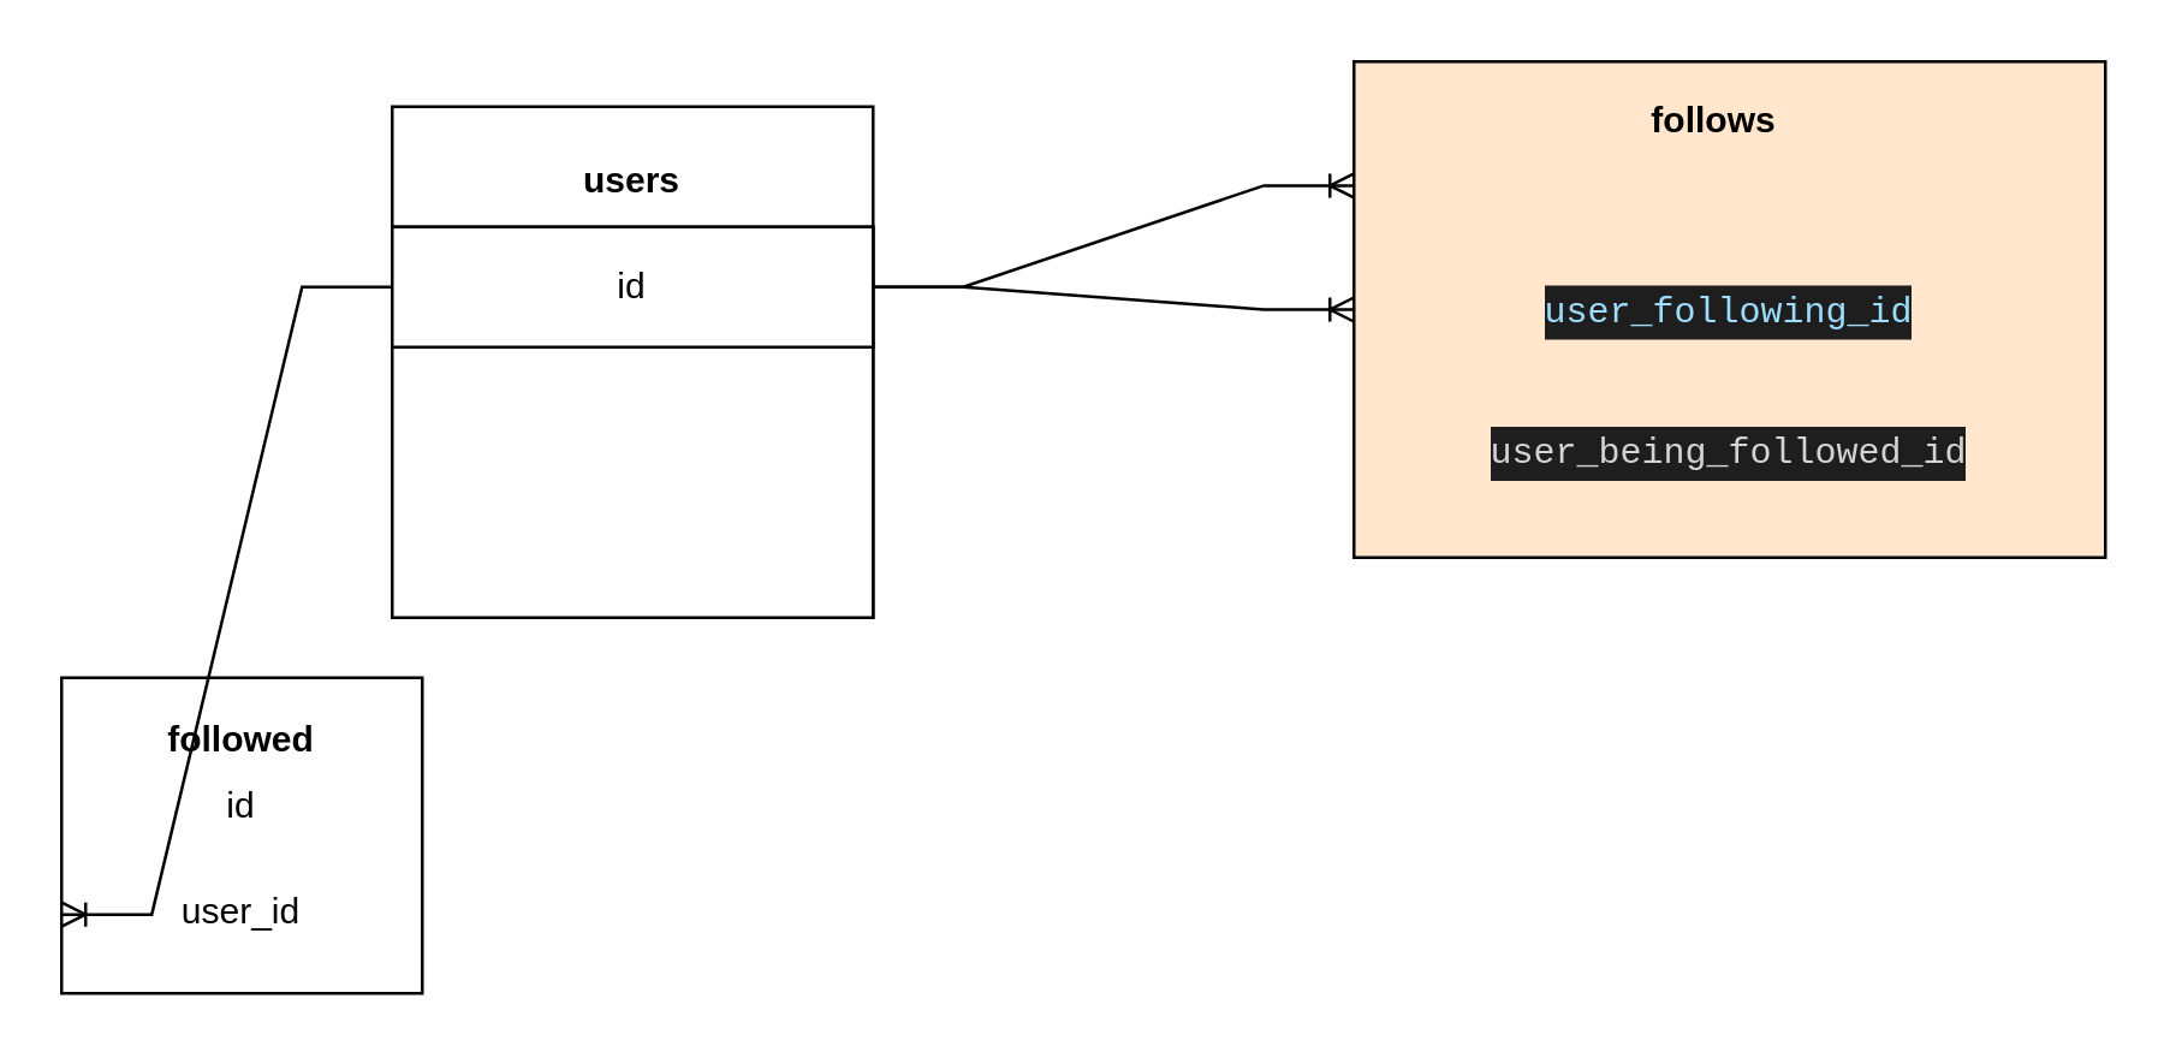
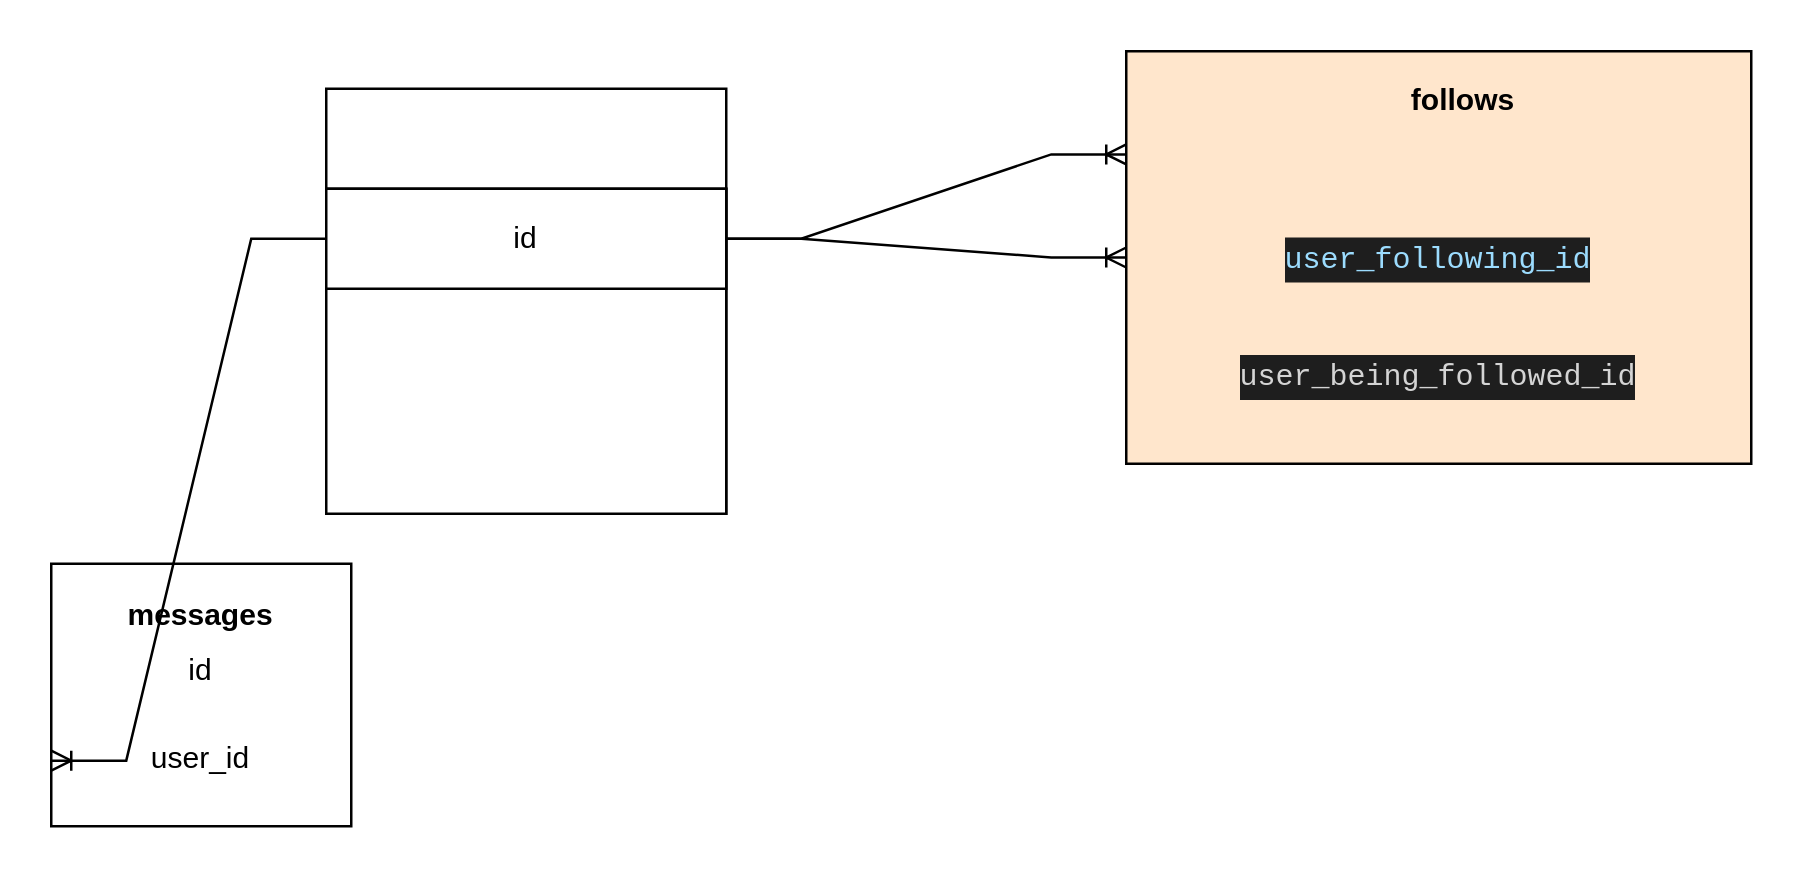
  <mxCell id="0" />
  <mxCell id="1" parent="0" />
  <mxCell id="2" value="" style="rounded=0;whiteSpace=wrap;html=1;" parent="1" vertex="1"><mxGeometry x="130" y="35" width="160" height="170" as="geometry" /></mxCell>
- <mxCell id="3" value="&lt;b&gt;users&lt;/b&gt;" style="text;html=1;strokeColor=none;fillColor=none;align=center;verticalAlign=middle;whiteSpace=wrap;rounded=0;" parent="1" vertex="1"><mxGeometry x="180" y="45" width="60" height="30" as="geometry" /></mxCell>
  <mxCell id="4" value="" style="rounded=0;whiteSpace=wrap;html=1;" parent="1" vertex="1"><mxGeometry x="20" y="225" width="120" height="105" as="geometry" /></mxCell>
- <mxCell id="5" value="&lt;b&gt;followed&lt;br&gt;&lt;br&gt;&lt;/b&gt;" style="text;html=1;strokeColor=none;fillColor=none;align=center;verticalAlign=middle;whiteSpace=wrap;rounded=0;" parent="1" vertex="1"><mxGeometry x="50" y="237.5" width="60" height="30" as="geometry" /></mxCell>
+ <mxCell id="5" value="&lt;b&gt;messages&lt;br&gt;&lt;br&gt;&lt;/b&gt;" style="text;html=1;strokeColor=none;fillColor=none;align=center;verticalAlign=middle;whiteSpace=wrap;rounded=0;" parent="1" vertex="1"><mxGeometry x="50" y="237.5" width="60" height="30" as="geometry" /></mxCell>
  <mxCell id="6" value="&lt;meta charset=&quot;utf-8&quot;&gt;&lt;div style=&quot;color: rgb(212, 212, 212); background-color: rgb(30, 30, 30); font-family: Menlo, Monaco, &amp;quot;Courier New&amp;quot;, monospace; font-weight: normal; font-size: 12px; line-height: 18px;&quot;&gt;&lt;div&gt;&lt;span style=&quot;color: #9cdcfe;&quot;&gt;user_following_id&lt;/span&gt;&lt;/div&gt;&lt;/div&gt;" style="rounded=0;whiteSpace=wrap;html=1;fillColor=#ffe6cc;" parent="1" vertex="1"><mxGeometry x="450" y="20" width="250" height="165" as="geometry" /></mxCell>
- <mxCell id="7" value="&lt;b&gt;follows&lt;/b&gt;" style="text;html=1;strokeColor=none;fillColor=none;align=center;verticalAlign=middle;whiteSpace=wrap;rounded=0;" parent="1" vertex="1"><mxGeometry x="540" y="25" width="60" height="30" as="geometry" /></mxCell>
+ <mxCell id="7" value="&lt;b&gt;follows&lt;/b&gt;" style="text;html=1;strokeColor=none;fillColor=none;align=center;verticalAlign=middle;whiteSpace=wrap;rounded=0;" parent="1" vertex="1"><mxGeometry x="555" y="25" width="60" height="30" as="geometry" /></mxCell>
  <mxCell id="8" value="" style="rounded=0;whiteSpace=wrap;html=1;" parent="1" vertex="1"><mxGeometry x="130" y="75" width="160" height="130" as="geometry" /></mxCell>
  <mxCell id="9" value="id" style="rounded=0;whiteSpace=wrap;html=1;" parent="1" vertex="1"><mxGeometry x="130" y="75" width="160" height="40" as="geometry" /></mxCell>
  <mxCell id="10" value="id" style="text;html=1;strokeColor=none;fillColor=none;align=center;verticalAlign=middle;whiteSpace=wrap;rounded=0;" parent="1" vertex="1"><mxGeometry x="50" y="252.5" width="60" height="30" as="geometry" /></mxCell>
  <mxCell id="11" value="&lt;div style=&quot;color: rgb(212, 212, 212); background-color: rgb(30, 30, 30); font-family: Menlo, Monaco, &amp;quot;Courier New&amp;quot;, monospace; line-height: 18px;&quot;&gt;user_being_followed_id&lt;/div&gt;" style="text;html=1;strokeColor=none;fillColor=none;align=center;verticalAlign=middle;whiteSpace=wrap;rounded=0;" parent="1" vertex="1"><mxGeometry x="455" y="135" width="240" height="30" as="geometry" /></mxCell>
  <mxCell id="12" value="user_id" style="text;html=1;strokeColor=none;fillColor=none;align=center;verticalAlign=middle;whiteSpace=wrap;rounded=0;" parent="1" vertex="1"><mxGeometry x="50" y="287.5" width="60" height="30" as="geometry" /></mxCell>
  <mxCell id="13" value="" style="edgeStyle=entityRelationEdgeStyle;fontSize=12;html=1;endArrow=ERoneToMany;rounded=0;entryX=0;entryY=0.75;entryDx=0;entryDy=0;exitX=0;exitY=0.5;exitDx=0;exitDy=0;" parent="1" source="9" target="4" edge="1"><mxGeometry width="100" height="100" relative="1" as="geometry"><mxPoint x="250" y="315" as="sourcePoint" /><mxPoint x="370" y="185" as="targetPoint" /></mxGeometry></mxCell>
  <mxCell id="14" value="" style="edgeStyle=entityRelationEdgeStyle;fontSize=12;html=1;endArrow=ERoneToMany;rounded=0;exitX=1;exitY=0.5;exitDx=0;exitDy=0;entryX=0;entryY=0.25;entryDx=0;entryDy=0;" parent="1" source="9" target="6" edge="1"><mxGeometry width="100" height="100" relative="1" as="geometry"><mxPoint x="380" y="95" as="sourcePoint" /><mxPoint x="440" y="45" as="targetPoint" /></mxGeometry></mxCell>
  <mxCell id="15" value="" style="edgeStyle=entityRelationEdgeStyle;fontSize=12;html=1;endArrow=ERoneToMany;rounded=0;entryX=0;entryY=0.5;entryDx=0;entryDy=0;" parent="1" target="6" edge="1"><mxGeometry width="100" height="100" relative="1" as="geometry"><mxPoint x="290" y="95" as="sourcePoint" /><mxPoint x="510" y="85" as="targetPoint" /></mxGeometry></mxCell>
